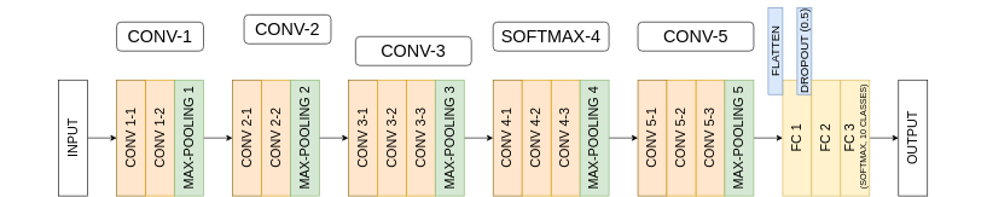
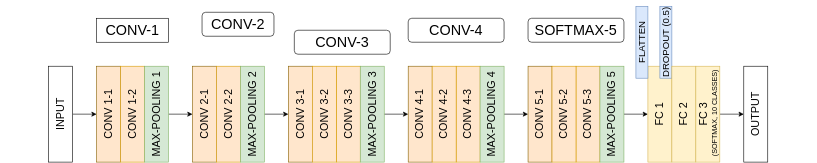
  <mxCell id="0" />
  <mxCell id="1" parent="0" />
  <mxCell id="2" value="" style="edgeStyle=orthogonalEdgeStyle;rounded=0;orthogonalLoop=1;jettySize=auto;html=1;fontSize=18;entryX=0.5;entryY=0;entryDx=0;entryDy=0;" parent="1" source="3" target="4" edge="1"><mxGeometry relative="1" as="geometry" /></mxCell>
  <mxCell id="3" value="&lt;div style=&quot;font-size: 18px&quot;&gt;&lt;font style=&quot;font-size: 18px&quot;&gt;INPUT&lt;/font&gt;&lt;/div&gt;" style="rounded=0;whiteSpace=wrap;html=1;rotation=-90;" parent="1" vertex="1"><mxGeometry x="20" y="170" width="160" height="40" as="geometry" /></mxCell>
  <mxCell id="4" value="&lt;div&gt;&lt;font style=&quot;font-size: 18px&quot;&gt;CONV 1-1&lt;/font&gt;&lt;/div&gt;" style="rounded=0;whiteSpace=wrap;html=1;rotation=-90;align=center;fillColor=#ffe6cc;strokeColor=#856000;" parent="1" vertex="1"><mxGeometry x="100" y="170" width="160" height="40" as="geometry" /></mxCell>
  <mxCell id="5" value="&lt;div&gt;&lt;font style=&quot;font-size: 18px&quot;&gt;CONV 1-2&lt;/font&gt;&lt;/div&gt;" style="rounded=0;whiteSpace=wrap;html=1;rotation=-90;align=center;fillColor=#ffe6cc;strokeColor=#d79b00;" parent="1" vertex="1"><mxGeometry x="140" y="170" width="160" height="40" as="geometry" /></mxCell>
  <mxCell id="6" value="" style="edgeStyle=orthogonalEdgeStyle;rounded=0;orthogonalLoop=1;jettySize=auto;html=1;fontSize=18;entryX=0.5;entryY=0;entryDx=0;entryDy=0;" parent="1" source="7" target="8" edge="1"><mxGeometry relative="1" as="geometry" /></mxCell>
  <mxCell id="7" value="&lt;div style=&quot;font-size: 18px&quot;&gt;&lt;font style=&quot;font-size: 18px&quot;&gt;MAX-POOLING 1&lt;br&gt;&lt;/font&gt;&lt;/div&gt;&lt;font style=&quot;font-size: 18px&quot;&gt;&lt;/font&gt;" style="rounded=0;whiteSpace=wrap;html=1;rotation=-90;align=center;fillColor=#d5e8d4;strokeColor=#82b366;" parent="1" vertex="1"><mxGeometry x="180" y="170" width="160" height="40" as="geometry" /></mxCell>
  <mxCell id="8" value="&lt;div&gt;&lt;font style=&quot;font-size: 18px&quot;&gt;CONV 2-1&lt;/font&gt;&lt;/div&gt;" style="rounded=0;whiteSpace=wrap;html=1;rotation=-90;align=center;fillColor=#ffe6cc;strokeColor=#856000;" parent="1" vertex="1"><mxGeometry x="260" y="170" width="160" height="40" as="geometry" /></mxCell>
  <mxCell id="9" value="&lt;div&gt;&lt;font style=&quot;font-size: 18px&quot;&gt;CONV 2-2&lt;/font&gt;&lt;/div&gt;" style="rounded=0;whiteSpace=wrap;html=1;rotation=-90;align=center;fillColor=#ffe6cc;strokeColor=#d79b00;" parent="1" vertex="1"><mxGeometry x="300" y="170" width="160" height="40" as="geometry" /></mxCell>
  <mxCell id="10" value="" style="edgeStyle=orthogonalEdgeStyle;rounded=0;orthogonalLoop=1;jettySize=auto;html=1;fontSize=18;entryX=0.5;entryY=0;entryDx=0;entryDy=0;" parent="1" source="11" target="12" edge="1"><mxGeometry relative="1" as="geometry"><mxPoint x="490" y="190" as="targetPoint" /></mxGeometry></mxCell>
  <mxCell id="11" value="&lt;div style=&quot;font-size: 18px&quot;&gt;&lt;font style=&quot;font-size: 18px&quot;&gt;MAX-POOLING 2&lt;br&gt;&lt;/font&gt;&lt;/div&gt;" style="rounded=0;whiteSpace=wrap;html=1;rotation=-90;align=center;fillColor=#d5e8d4;strokeColor=#82b366;" parent="1" vertex="1"><mxGeometry x="340" y="170" width="160" height="40" as="geometry" /></mxCell>
  <mxCell id="12" value="&lt;div&gt;&lt;font style=&quot;font-size: 18px&quot;&gt;CONV 3-1&lt;/font&gt;&lt;/div&gt;" style="rounded=0;whiteSpace=wrap;html=1;rotation=-90;align=center;fillColor=#ffe6cc;strokeColor=#856000;" parent="1" vertex="1"><mxGeometry x="420" y="170" width="160" height="40" as="geometry" /></mxCell>
  <mxCell id="13" value="&lt;div&gt;&lt;font style=&quot;font-size: 18px&quot;&gt;CONV 3-3&lt;/font&gt;&lt;/div&gt;" style="rounded=0;whiteSpace=wrap;html=1;rotation=-90;align=center;fillColor=#ffe6cc;strokeColor=#d79b00;" parent="1" vertex="1"><mxGeometry x="500" y="170" width="160" height="40" as="geometry" /></mxCell>
  <mxCell id="14" value="&lt;div&gt;&lt;font style=&quot;font-size: 18px&quot;&gt;CONV 3-2&lt;/font&gt;&lt;/div&gt;" style="rounded=0;whiteSpace=wrap;html=1;rotation=-90;align=center;fillColor=#ffe6cc;strokeColor=#d79b00;" parent="1" vertex="1"><mxGeometry x="460" y="170" width="160" height="40" as="geometry" /></mxCell>
  <mxCell id="15" value="" style="edgeStyle=orthogonalEdgeStyle;rounded=0;orthogonalLoop=1;jettySize=auto;html=1;fontSize=18;entryX=0.5;entryY=0;entryDx=0;entryDy=0;" parent="1" source="16" target="17" edge="1"><mxGeometry relative="1" as="geometry" /></mxCell>
  <mxCell id="16" value="&lt;div style=&quot;font-size: 18px&quot;&gt;&lt;font style=&quot;font-size: 18px&quot;&gt;MAX-POOLING 3&lt;br&gt;&lt;/font&gt;&lt;/div&gt;" style="rounded=0;whiteSpace=wrap;html=1;rotation=-90;align=center;fillColor=#d5e8d4;strokeColor=#82b366;" parent="1" vertex="1"><mxGeometry x="540" y="170" width="160" height="40" as="geometry" /></mxCell>
  <mxCell id="17" value="&lt;div&gt;&lt;font style=&quot;font-size: 18px&quot;&gt;CONV 4-1&lt;/font&gt;&lt;/div&gt;" style="rounded=0;whiteSpace=wrap;html=1;rotation=-90;align=center;fillColor=#ffe6cc;strokeColor=#856000;" parent="1" vertex="1"><mxGeometry x="620" y="170" width="160" height="40" as="geometry" /></mxCell>
  <mxCell id="18" value="&lt;div&gt;&lt;font style=&quot;font-size: 18px&quot;&gt;CONV 4-3&lt;/font&gt;&lt;/div&gt;" style="rounded=0;whiteSpace=wrap;html=1;rotation=-90;align=center;fillColor=#ffe6cc;strokeColor=#d79b00;" parent="1" vertex="1"><mxGeometry x="700" y="170" width="160" height="40" as="geometry" /></mxCell>
  <mxCell id="19" value="&lt;div&gt;&lt;font style=&quot;font-size: 18px&quot;&gt;CONV 4-2&lt;/font&gt;&lt;/div&gt;" style="rounded=0;whiteSpace=wrap;html=1;rotation=-90;align=center;fillColor=#ffe6cc;strokeColor=#d79b00;" parent="1" vertex="1"><mxGeometry x="660" y="170" width="160" height="40" as="geometry" /></mxCell>
  <mxCell id="20" value="" style="edgeStyle=orthogonalEdgeStyle;rounded=0;orthogonalLoop=1;jettySize=auto;html=1;fontSize=18;entryX=0.5;entryY=0;entryDx=0;entryDy=0;" parent="1" source="21" target="22" edge="1"><mxGeometry relative="1" as="geometry" /></mxCell>
  <mxCell id="21" value="&lt;div style=&quot;font-size: 18px&quot;&gt;&lt;font style=&quot;font-size: 18px&quot;&gt;MAX-POOLING 4&lt;/font&gt;&lt;/div&gt;" style="rounded=0;whiteSpace=wrap;html=1;rotation=-90;align=center;fillColor=#d5e8d4;strokeColor=#82b366;" parent="1" vertex="1"><mxGeometry x="740" y="170" width="160" height="40" as="geometry" /></mxCell>
  <mxCell id="22" value="&lt;div&gt;&lt;font style=&quot;font-size: 18px&quot;&gt;CONV 5-1&lt;/font&gt;&lt;/div&gt;" style="rounded=0;whiteSpace=wrap;html=1;rotation=-90;align=center;fillColor=#ffe6cc;strokeColor=#856000;" parent="1" vertex="1"><mxGeometry x="820" y="170" width="160" height="40" as="geometry" /></mxCell>
  <mxCell id="23" value="&lt;div&gt;&lt;font style=&quot;font-size: 18px&quot;&gt;CONV 5-3&lt;/font&gt;&lt;/div&gt;" style="rounded=0;whiteSpace=wrap;html=1;rotation=-90;align=center;fillColor=#ffe6cc;strokeColor=#d79b00;" parent="1" vertex="1"><mxGeometry x="900" y="170" width="160" height="40" as="geometry" /></mxCell>
  <mxCell id="24" value="&lt;div&gt;&lt;font style=&quot;font-size: 18px&quot;&gt;CONV 5-2&lt;/font&gt;&lt;/div&gt;" style="rounded=0;whiteSpace=wrap;html=1;rotation=-90;align=center;fillColor=#ffe6cc;strokeColor=#d79b00;" parent="1" vertex="1"><mxGeometry x="860" y="170" width="160" height="40" as="geometry" /></mxCell>
  <mxCell id="25" value="" style="edgeStyle=orthogonalEdgeStyle;rounded=0;orthogonalLoop=1;jettySize=auto;html=1;fontSize=18;entryX=0.5;entryY=0;entryDx=0;entryDy=0;" parent="1" source="26" target="27" edge="1"><mxGeometry relative="1" as="geometry" /></mxCell>
  <mxCell id="26" value="&lt;div style=&quot;font-size: 18px&quot;&gt;&lt;font style=&quot;font-size: 18px&quot;&gt;MAX-POOLING 5&lt;br&gt;&lt;/font&gt;&lt;/div&gt;" style="rounded=0;whiteSpace=wrap;html=1;rotation=-90;align=center;fillColor=#d5e8d4;strokeColor=#82b366;" parent="1" vertex="1"><mxGeometry x="940" y="170" width="160" height="40" as="geometry" /></mxCell>
  <mxCell id="27" value="&lt;div style=&quot;font-size: 18px&quot;&gt;&lt;font style=&quot;font-size: 18px&quot;&gt;FC 1&lt;br&gt;&lt;/font&gt;&lt;/div&gt;" style="rounded=0;whiteSpace=wrap;html=1;rotation=-90;fillColor=#fff2cc;strokeColor=#d6b656;" parent="1" vertex="1"><mxGeometry x="1020" y="170" width="160" height="40" as="geometry" /></mxCell>
  <mxCell id="28" value="&lt;div style=&quot;font-size: 16px&quot;&gt;&lt;font style=&quot;font-size: 16px&quot;&gt;DROPOUT (0.5)&lt;/font&gt;&lt;/div&gt;" style="rounded=0;whiteSpace=wrap;html=1;rotation=-90;fillColor=#dae8fc;strokeColor=#6c8ebf;" parent="1" vertex="1"><mxGeometry x="1050" y="60" width="120" height="20" as="geometry" /></mxCell>
  <mxCell id="29" value="&lt;font style=&quot;font-size: 16px&quot;&gt;FLATTEN&lt;/font&gt;" style="rounded=0;whiteSpace=wrap;html=1;rotation=-90;fillColor=#dae8fc;strokeColor=#6c8ebf;" parent="1" vertex="1"><mxGeometry x="1010" y="60" width="120" height="20" as="geometry" /></mxCell>
  <mxCell id="30" value="&lt;div style=&quot;font-size: 18px&quot;&gt;&lt;font style=&quot;font-size: 18px&quot;&gt;FC 2&lt;br&gt;&lt;/font&gt;&lt;/div&gt;" style="rounded=0;whiteSpace=wrap;html=1;rotation=-90;fillColor=#fff2cc;strokeColor=#d6b656;" parent="1" vertex="1"><mxGeometry x="1060" y="170" width="160" height="40" as="geometry" /></mxCell>
  <mxCell id="31" style="edgeStyle=orthogonalEdgeStyle;rounded=0;orthogonalLoop=1;jettySize=auto;html=1;fontSize=18;entryX=0.5;entryY=0;entryDx=0;entryDy=0;" parent="1" source="32" target="33" edge="1"><mxGeometry relative="1" as="geometry"><mxPoint x="1220" y="200" as="targetPoint" /></mxGeometry></mxCell>
  <mxCell id="32" value="&lt;div style=&quot;font-size: 18px&quot;&gt;&lt;font style=&quot;font-size: 18px&quot;&gt;FC 3&lt;br&gt;&lt;/font&gt;&lt;/div&gt;&amp;nbsp;(SOFTMAX, 10 CLASSES)" style="rounded=0;whiteSpace=wrap;html=1;rotation=-90;fillColor=#fff2cc;strokeColor=#d6b656;" parent="1" vertex="1"><mxGeometry x="1100" y="170" width="160" height="40" as="geometry" /></mxCell>
  <mxCell id="33" value="&lt;font style=&quot;font-size: 18px&quot;&gt;OUTPUT&lt;/font&gt;" style="rounded=0;whiteSpace=wrap;html=1;rotation=-90;" parent="1" vertex="1"><mxGeometry x="1180" y="170" width="160" height="40" as="geometry" /></mxCell>
- <mxCell id="34" value="&lt;font style=&quot;font-size: 24px&quot;&gt;CONV-1&lt;/font&gt;" style="rounded=1;whiteSpace=wrap;html=1;" parent="1" vertex="1"><mxGeometry x="160" y="30" width="120" height="40" as="geometry" /></mxCell>
+ <mxCell id="34" value="&lt;font style=&quot;font-size: 24px&quot;&gt;CONV-1&lt;/font&gt;" style="whiteSpace=wrap;html=1;rounded=0;" parent="1" vertex="1"><mxGeometry x="160" y="30" width="120" height="40" as="geometry" /></mxCell>
  <mxCell id="35" value="&lt;font style=&quot;font-size: 24px&quot;&gt;CONV-2&lt;/font&gt;" style="rounded=1;whiteSpace=wrap;html=1;" parent="1" vertex="1"><mxGeometry x="336" y="20" width="120" height="40" as="geometry" /></mxCell>
  <mxCell id="36" value="&lt;font style=&quot;font-size: 24px&quot;&gt;CONV-3&lt;/font&gt;" style="rounded=1;whiteSpace=wrap;html=1;" parent="1" vertex="1"><mxGeometry x="490" y="50" width="160" height="40" as="geometry" /></mxCell>
- <mxCell id="37" value="&lt;font style=&quot;font-size: 24px&quot;&gt;SOFTMAX-4&lt;/font&gt;" style="rounded=1;whiteSpace=wrap;html=1;" parent="1" vertex="1"><mxGeometry x="680" y="30" width="160" height="40" as="geometry" /></mxCell>
- <mxCell id="38" value="&lt;font style=&quot;font-size: 24px&quot;&gt;CONV-5&lt;/font&gt;" style="rounded=1;whiteSpace=wrap;html=1;" parent="1" vertex="1"><mxGeometry x="880" y="30" width="160" height="40" as="geometry" /></mxCell>
+ <mxCell id="37" value="&lt;font style=&quot;font-size: 24px&quot;&gt;CONV-4&lt;/font&gt;" style="rounded=1;whiteSpace=wrap;html=1;" parent="1" vertex="1"><mxGeometry x="680" y="30" width="160" height="40" as="geometry" /></mxCell>
+ <mxCell id="38" value="&lt;font style=&quot;font-size: 24px&quot;&gt;SOFTMAX-5&lt;/font&gt;" style="rounded=1;whiteSpace=wrap;html=1;" parent="1" vertex="1"><mxGeometry x="880" y="30" width="160" height="40" as="geometry" /></mxCell>
